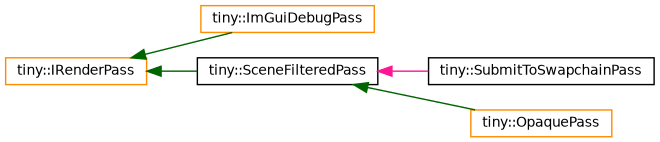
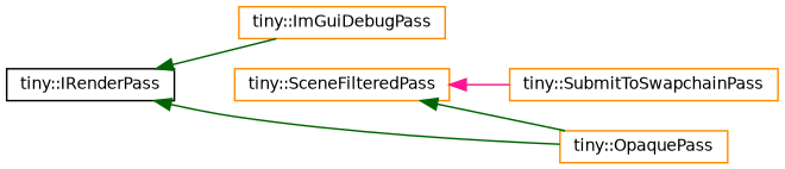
  digraph {
    rankdir=LR
    node [color=darkorange fillcolor=white fontname=Helvetica fontsize=10 shape=box style=filled]
    edge [color=darkgreen dir=back fontname=Helvetica fontsize=10 labelfontname=Helvetica labelfontsize=10 style=solid]
-   n1 [height=0.2 label="tiny::IRenderPass" width=0.4]
+   n1 [color=black height=0.2 label="tiny::IRenderPass" width=0.4]
    n2 [height=0.2 label="tiny::ImGuiDebugPass" width=0.4]
-   n3 [color=black height=0.2 label="tiny::SceneFilteredPass" width=0.4]
-   n4 [color=black height=0.2 label="tiny::SubmitToSwapchainPass" width=0.4]
+   n3 [height=0.2 label="tiny::SceneFilteredPass" width=0.4]
+   n4 [height=0.2 label="tiny::SubmitToSwapchainPass" width=0.4]
    n5 [height=0.2 label="tiny::OpaquePass" width=0.4]
    n1 -> n2
-   n1 -> n3
+   n1 -> n5
    n3 -> n4 [color=deeppink]
    n3 -> n5
  }
